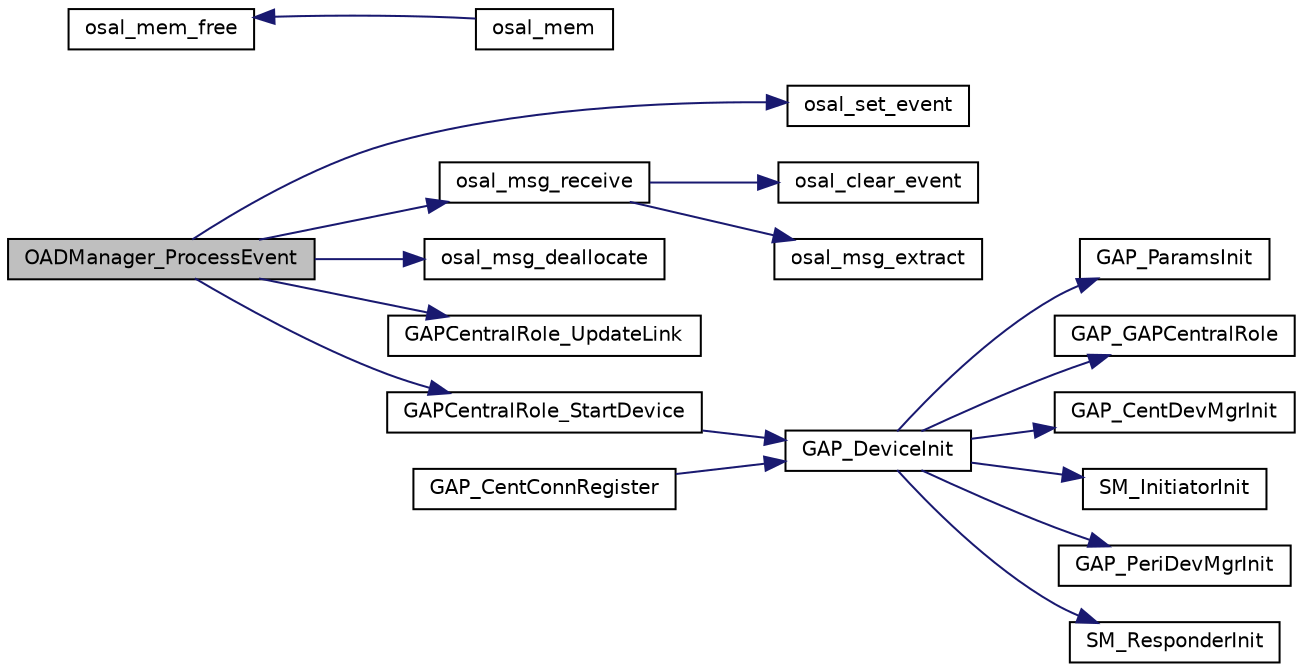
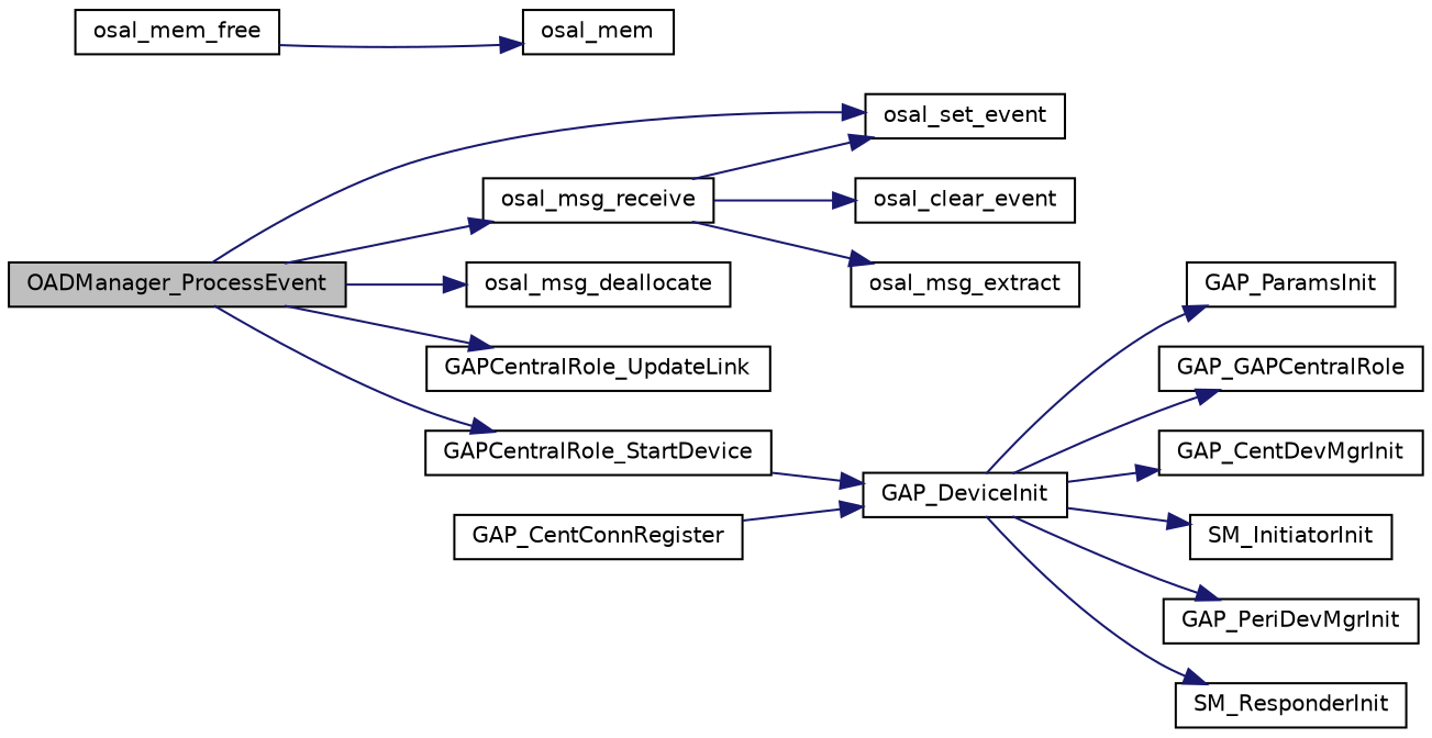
  digraph {
    rankdir=LR
    node [color=black fillcolor=white fontname=Helvetica fontsize=10 shape=record style=filled]
    edge [color=midnightblue fontname=Helvetica fontsize=10 labelfontname=Helvetica labelfontsize=10 style=solid]
    n1 [fillcolor=grey75 fontcolor=black height=0.2 label=OADManager_ProcessEvent width=0.4]
    n2 [height=0.2 label=osal_msg_receive width=0.4]
    n3 [height=0.2 label=osal_set_event width=0.4]
    n4 [height=0.2 label=osal_msg_deallocate width=0.4]
    n5 [height=0.2 label=GAPCentralRole_UpdateLink width=0.4]
    n6 [height=0.2 label=GAPCentralRole_StartDevice width=0.4]
    n7 [height=0.2 label=osal_clear_event width=0.4]
    n8 [height=0.2 label=osal_msg_extract width=0.4]
    n9 [height=0.2 label=GAP_DeviceInit width=0.4]
    n10 [height=0.2 label=osal_mem_free width=0.4]
    n11 [height=0.2 label=osal_mem width=0.4]
    n12 [height=0.2 label=GAP_ParamsInit width=0.4]
    n13 [height=0.2 label=GAP_GAPCentralRole width=0.4]
    n14 [height=0.2 label=GAP_CentDevMgrInit width=0.4]
    n15 [height=0.2 label=SM_InitiatorInit width=0.4]
    n16 [height=0.2 label=GAP_PeriDevMgrInit width=0.4]
    n17 [height=0.2 label=SM_ResponderInit width=0.4]
    n18 [height=0.2 label=GAP_CentConnRegister width=0.4]
    n1 -> n2
    n1 -> n3
    n1 -> n4
    n1 -> n5
    n1 -> n6
+   n2 -> n3
    n2 -> n7
    n2 -> n8
    n6 -> n9
    n9 -> n12
    n9 -> n13
    n9 -> n14
    n9 -> n15
    n9 -> n16
    n9 -> n17
-   n11 -> n10
+   n10 -> n11
    n18 -> n9
  }
